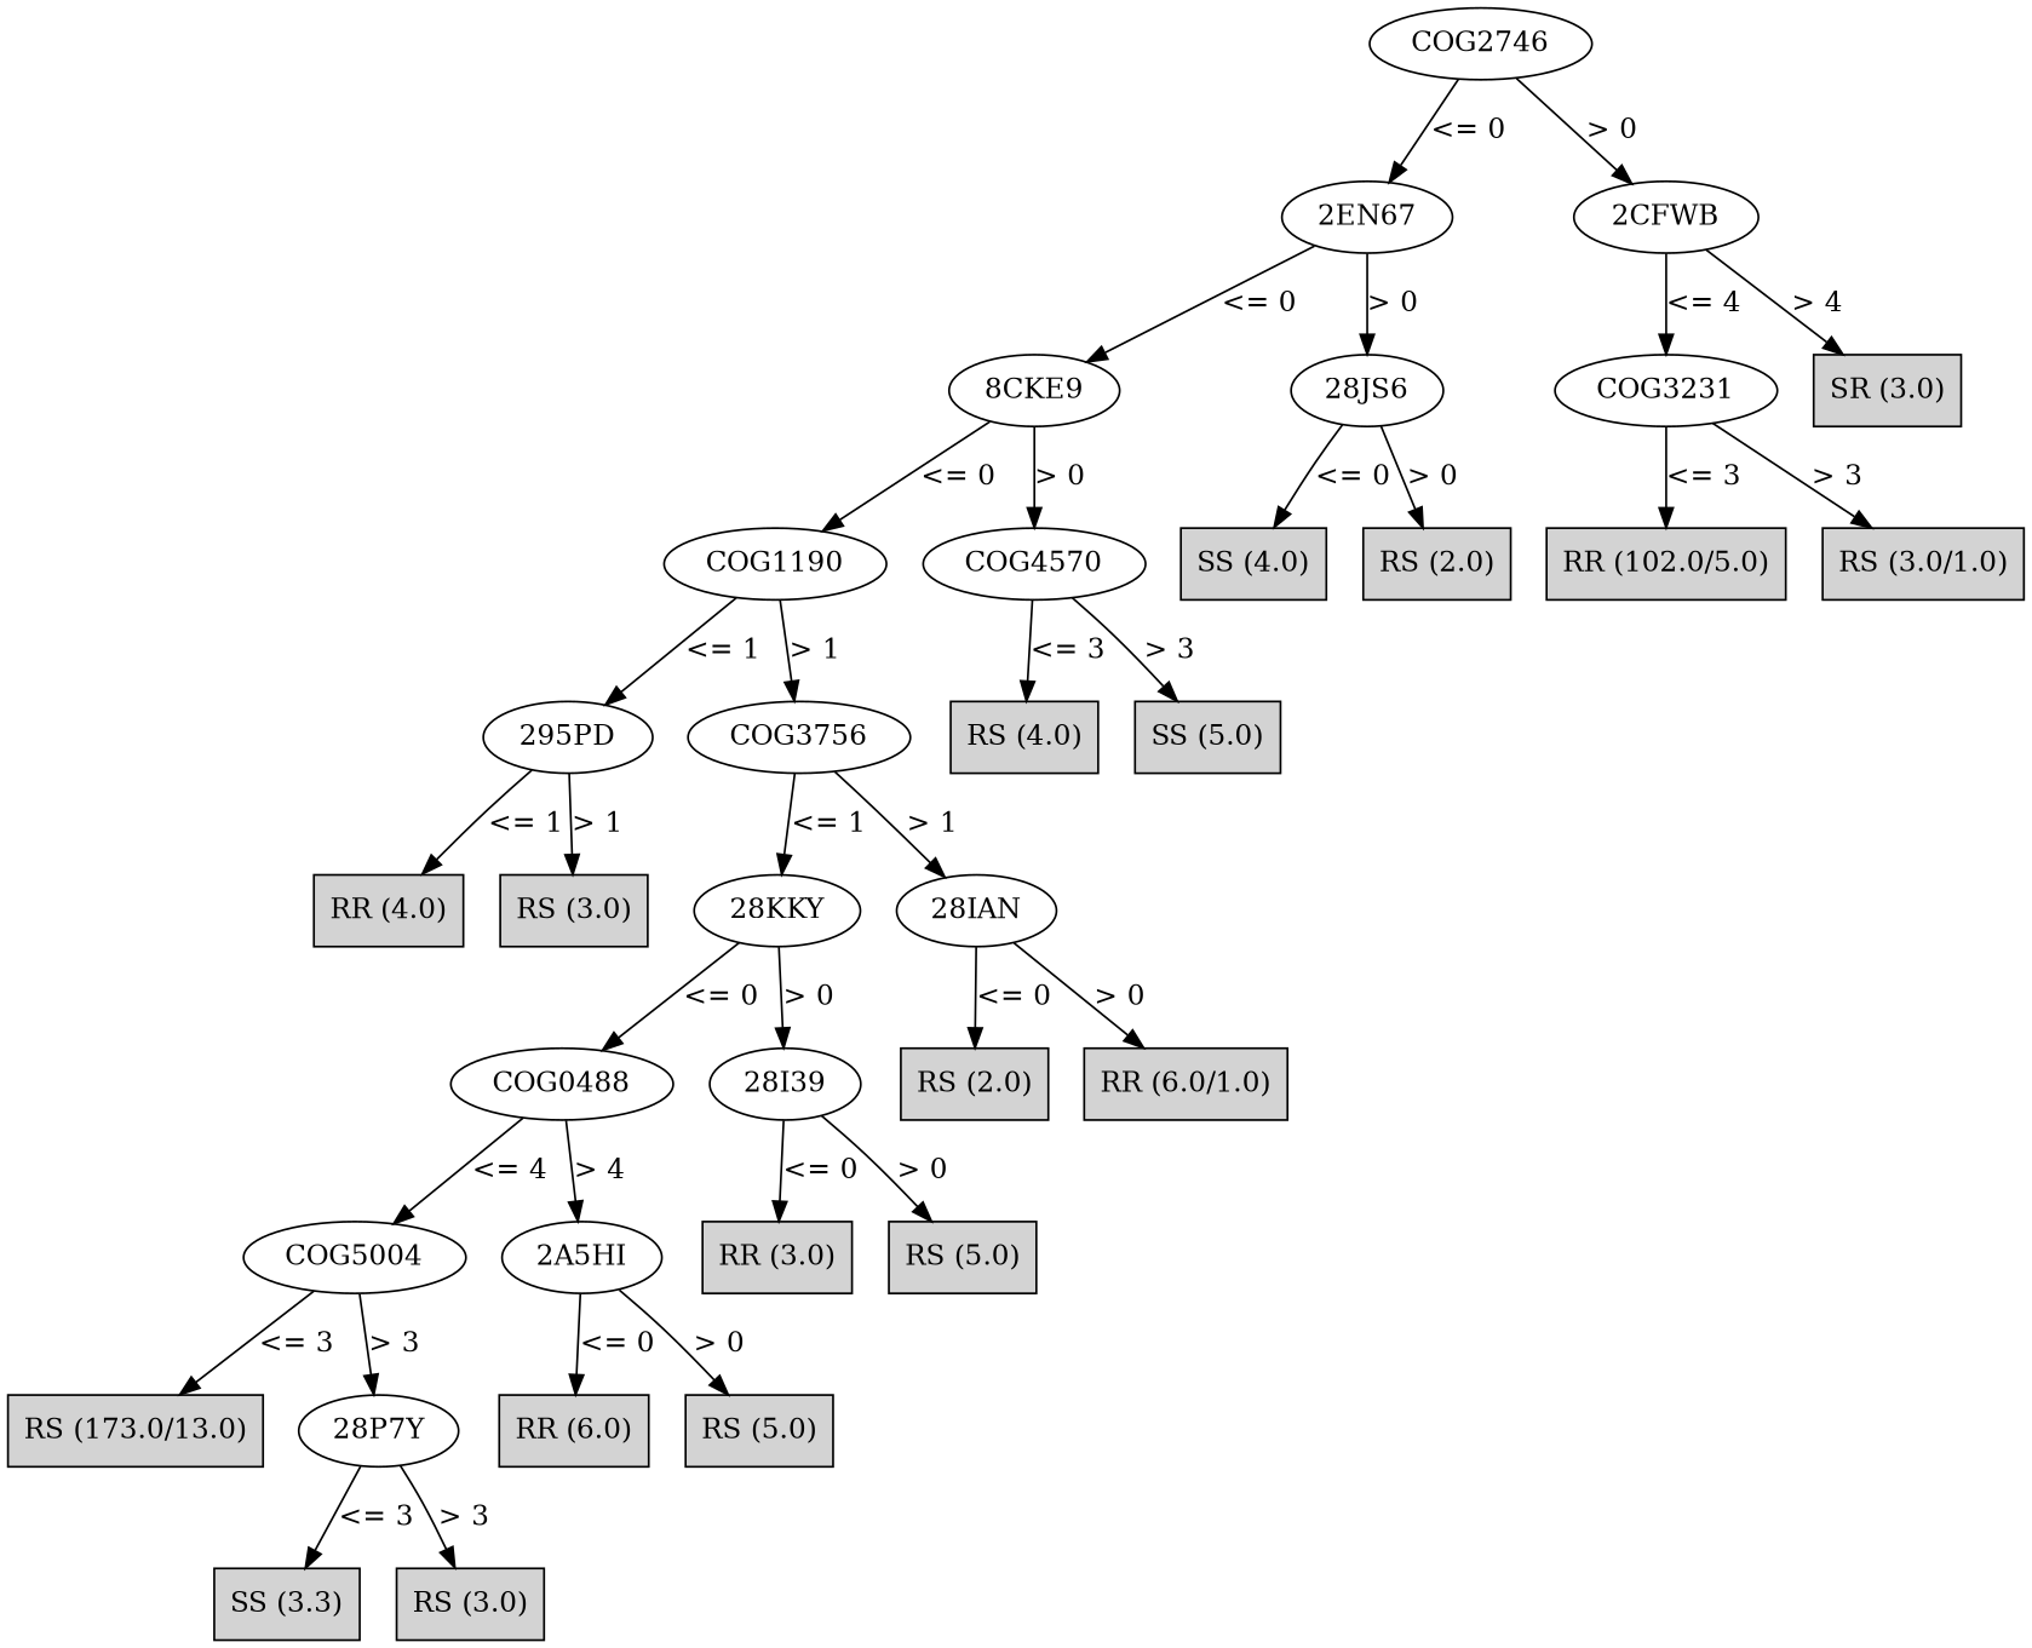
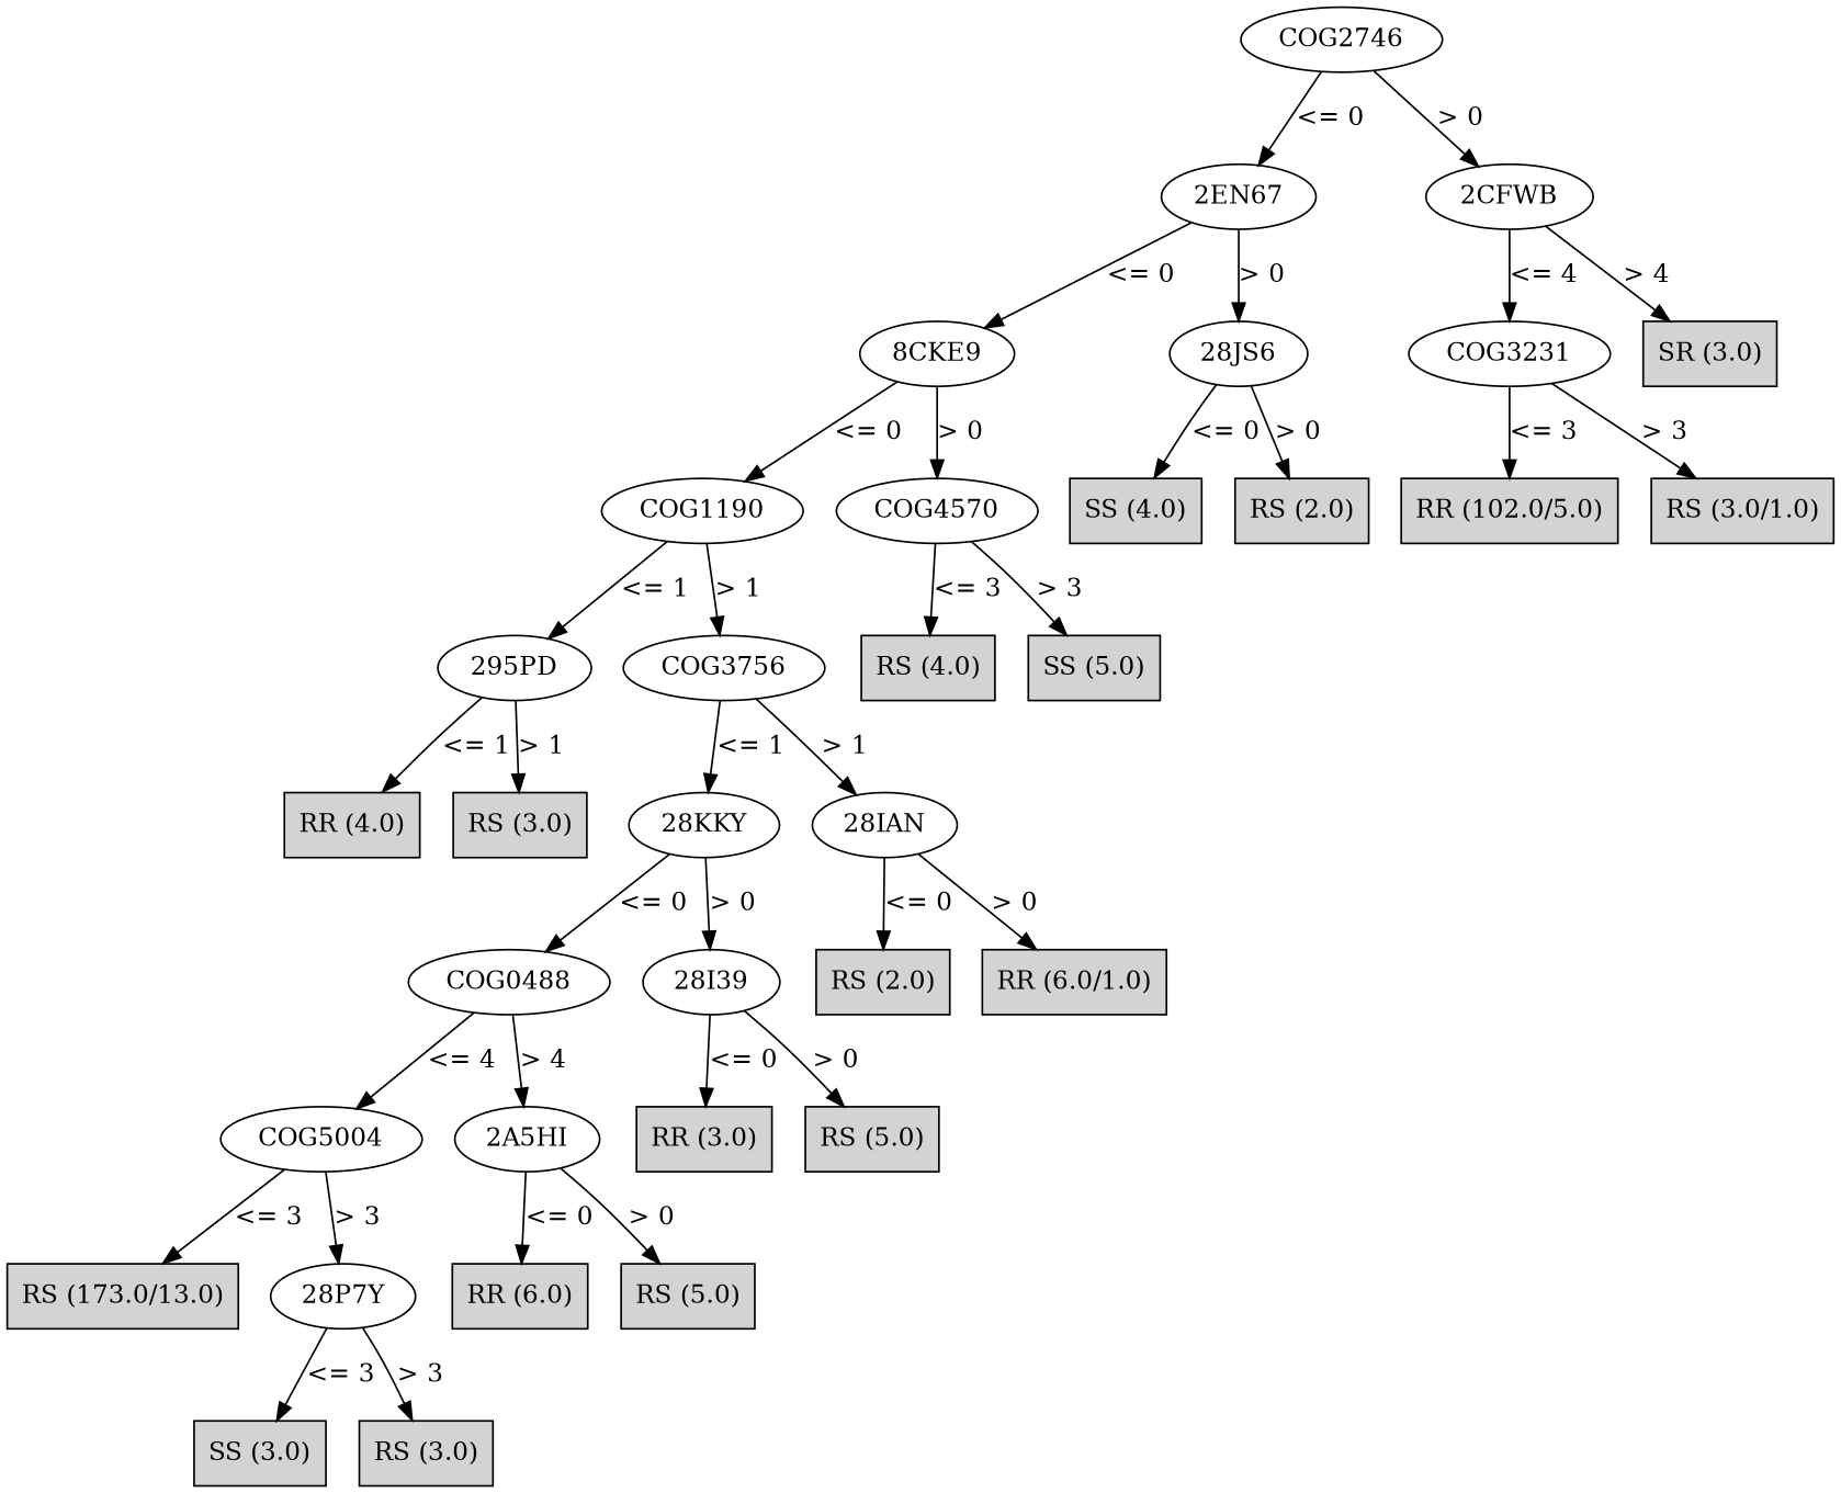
  digraph {
    node [shape=box style=filled]
    n1 [label=COG2746 shape="" style=""]
    n2 [label="2EN67" shape="" style=""]
    n3 [label="2CFWB" shape="" style=""]
    n4 [label="8CKE9" shape="" style=""]
    n5 [label="28JS6" shape="" style=""]
    n6 [label=COG3231 shape="" style=""]
    n7 [label="SR (3.0)"]
    n8 [label=COG1190 shape="" style=""]
    n9 [label=COG4570 shape="" style=""]
    n10 [label="SS (4.0)"]
    n11 [label="RS (2.0)"]
    n12 [label="295PD" shape="" style=""]
    n13 [label=COG3756 shape="" style=""]
    n14 [label="RS (4.0)"]
    n15 [label="SS (5.0)"]
    n16 [label="RR (4.0)"]
    n17 [label="RS (3.0)"]
    n18 [label="28KKY" shape="" style=""]
    n19 [label="28IAN" shape="" style=""]
    n20 [label=COG0488 shape="" style=""]
    n21 [label="28I39" shape="" style=""]
    n22 [label="RS (2.0)"]
    n23 [label="RR (6.0/1.0)"]
    n24 [label=COG5004 shape="" style=""]
    n25 [label="2A5HI" shape="" style=""]
    n26 [label="RR (3.0)"]
    n27 [label="RS (5.0)"]
    n28 [label="RS (173.0/13.0)"]
    n29 [label="28P7Y" shape="" style=""]
    n30 [label="RR (6.0)"]
    n31 [label="RS (5.0)"]
-   n32 [label="SS (3.3)"]
+   n32 [label="SS (3.0)"]
    n33 [label="RS (3.0)"]
    n34 [label="RR (102.0/5.0)"]
    n35 [label="RS (3.0/1.0)"]
    n1 -> n2 [label="<= 0"]
    n1 -> n3 [label="> 0"]
    n2 -> n4 [label="<= 0"]
    n2 -> n5 [label="> 0"]
    n3 -> n6 [label="<= 4"]
    n3 -> n7 [label="> 4"]
    n4 -> n8 [label="<= 0"]
    n4 -> n9 [label="> 0"]
    n5 -> n10 [label="<= 0"]
    n5 -> n11 [label="> 0"]
    n6 -> n34 [label="<= 3"]
    n6 -> n35 [label="> 3"]
    n8 -> n12 [label="<= 1"]
    n8 -> n13 [label="> 1"]
    n9 -> n14 [label="<= 3"]
    n9 -> n15 [label="> 3"]
    n12 -> n16 [label="<= 1"]
    n12 -> n17 [label="> 1"]
    n13 -> n18 [label="<= 1"]
    n13 -> n19 [label="> 1"]
    n18 -> n20 [label="<= 0"]
    n18 -> n21 [label="> 0"]
    n19 -> n22 [label="<= 0"]
    n19 -> n23 [label="> 0"]
    n20 -> n24 [label="<= 4"]
    n20 -> n25 [label="> 4"]
    n21 -> n26 [label="<= 0"]
    n21 -> n27 [label="> 0"]
    n24 -> n28 [label="<= 3"]
    n24 -> n29 [label="> 3"]
    n25 -> n30 [label="<= 0"]
    n25 -> n31 [label="> 0"]
    n29 -> n32 [label="<= 3"]
    n29 -> n33 [label="> 3"]
  }
